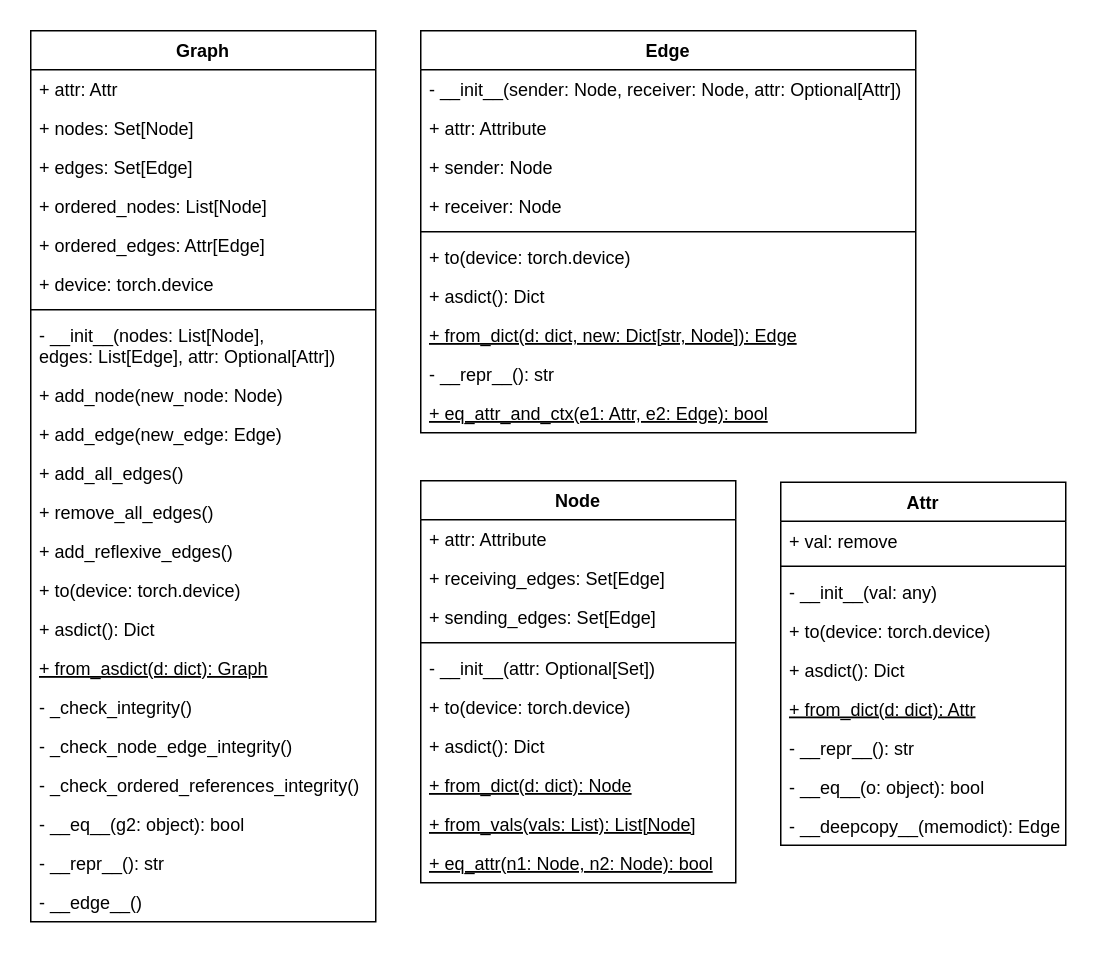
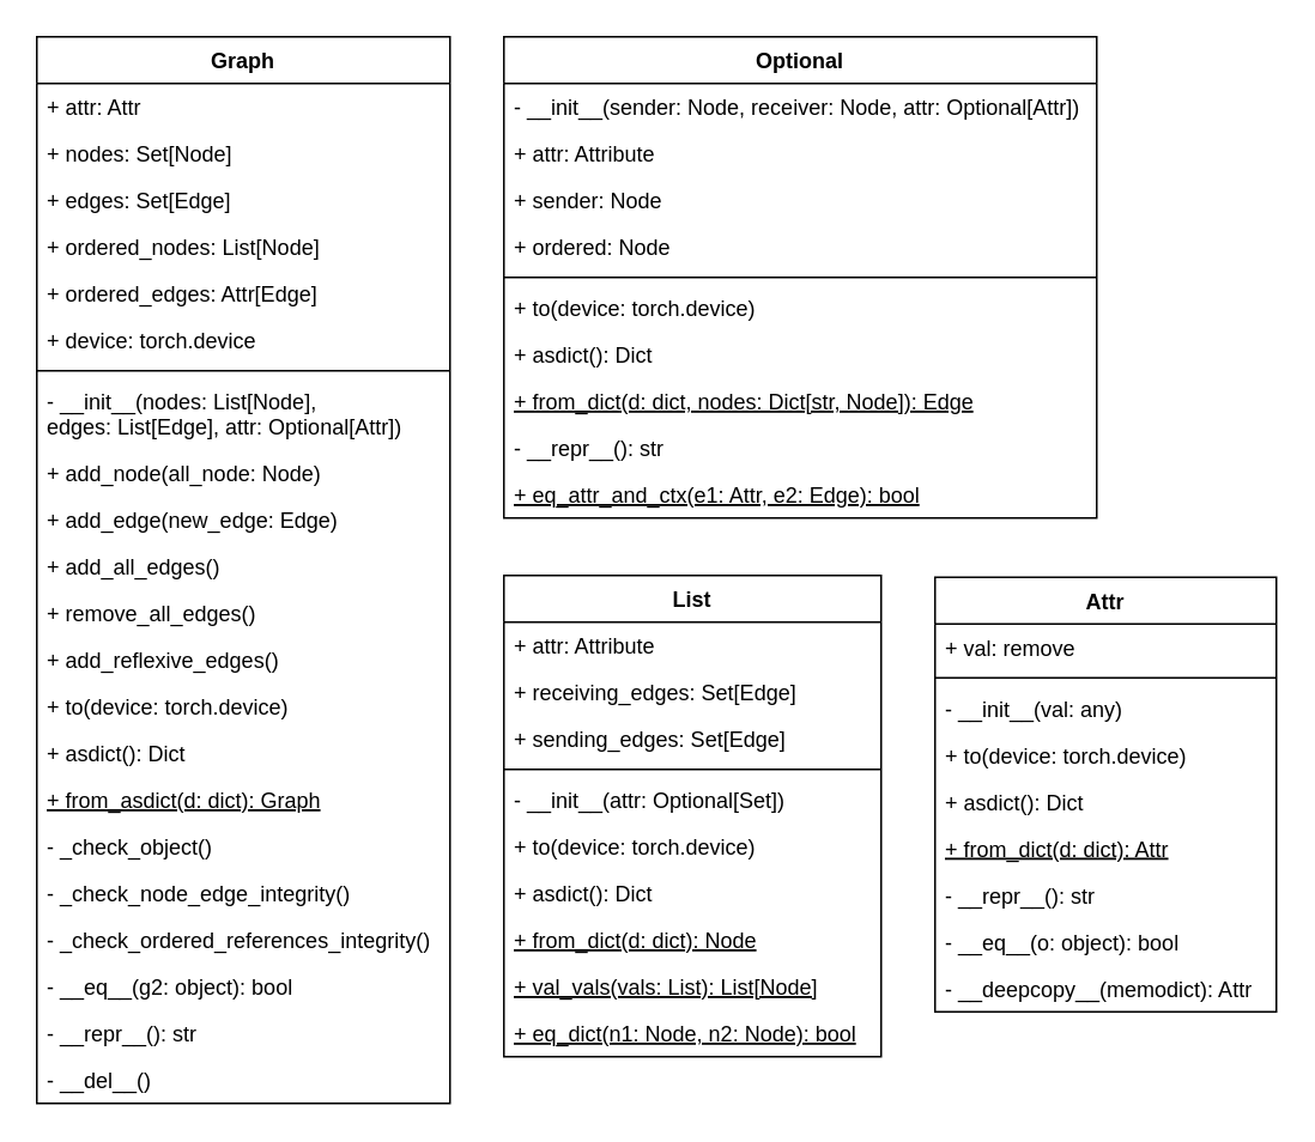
  <mxCell id="0" />
  <mxCell id="1" parent="0" />
  <mxCell id="2" value="Attr" style="swimlane;fontStyle=1;align=center;verticalAlign=top;childLayout=stackLayout;horizontal=1;startSize=26;horizontalStack=0;resizeParent=1;resizeParentMax=0;resizeLast=0;collapsible=1;marginBottom=0;" vertex="1" parent="1"><mxGeometry x="520" y="321" width="190" height="242" as="geometry" /></mxCell>
  <mxCell id="3" value="+ val: remove" style="text;strokeColor=none;fillColor=none;align=left;verticalAlign=top;spacingLeft=4;spacingRight=4;overflow=hidden;rotatable=0;points=[[0,0.5],[1,0.5]];portConstraint=eastwest;" vertex="1" parent="2"><mxGeometry y="26" width="190" height="26" as="geometry" /></mxCell>
  <mxCell id="4" value="" style="line;strokeWidth=1;fillColor=none;align=left;verticalAlign=middle;spacingTop=-1;spacingLeft=3;spacingRight=3;rotatable=0;labelPosition=right;points=[];portConstraint=eastwest;" vertex="1" parent="2"><mxGeometry y="52" width="190" height="8" as="geometry" /></mxCell>
  <mxCell id="5" value="- __init__(val: any)&#10;" style="text;strokeColor=none;fillColor=none;align=left;verticalAlign=top;spacingLeft=4;spacingRight=4;overflow=hidden;rotatable=0;points=[[0,0.5],[1,0.5]];portConstraint=eastwest;" vertex="1" parent="2"><mxGeometry y="60" width="190" height="26" as="geometry" /></mxCell>
  <mxCell id="6" value="+ to(device: torch.device)&#10;" style="text;strokeColor=none;fillColor=none;align=left;verticalAlign=top;spacingLeft=4;spacingRight=4;overflow=hidden;rotatable=0;points=[[0,0.5],[1,0.5]];portConstraint=eastwest;" vertex="1" parent="2"><mxGeometry y="86" width="190" height="26" as="geometry" /></mxCell>
  <mxCell id="7" value="+ asdict(): Dict&#10;" style="text;strokeColor=none;fillColor=none;align=left;verticalAlign=top;spacingLeft=4;spacingRight=4;overflow=hidden;rotatable=0;points=[[0,0.5],[1,0.5]];portConstraint=eastwest;" vertex="1" parent="2"><mxGeometry y="112" width="190" height="26" as="geometry" /></mxCell>
  <mxCell id="8" value="+ from_dict(d: dict): Attr&#10;" style="text;strokeColor=none;fillColor=none;align=left;verticalAlign=top;spacingLeft=4;spacingRight=4;overflow=hidden;rotatable=0;points=[[0,0.5],[1,0.5]];portConstraint=eastwest;fontStyle=4" vertex="1" parent="2"><mxGeometry y="138" width="190" height="26" as="geometry" /></mxCell>
  <mxCell id="9" value="- __repr__(): str&#10;" style="text;strokeColor=none;fillColor=none;align=left;verticalAlign=top;spacingLeft=4;spacingRight=4;overflow=hidden;rotatable=0;points=[[0,0.5],[1,0.5]];portConstraint=eastwest;" vertex="1" parent="2"><mxGeometry y="164" width="190" height="26" as="geometry" /></mxCell>
  <mxCell id="10" value="- __eq__(o: object): bool&#10;" style="text;strokeColor=none;fillColor=none;align=left;verticalAlign=top;spacingLeft=4;spacingRight=4;overflow=hidden;rotatable=0;points=[[0,0.5],[1,0.5]];portConstraint=eastwest;" vertex="1" parent="2"><mxGeometry y="190" width="190" height="26" as="geometry" /></mxCell>
- <mxCell id="11" value="- __deepcopy__(memodict): Edge&#10;" style="text;strokeColor=none;fillColor=none;align=left;verticalAlign=top;spacingLeft=4;spacingRight=4;overflow=hidden;rotatable=0;points=[[0,0.5],[1,0.5]];portConstraint=eastwest;" vertex="1" parent="2"><mxGeometry y="216" width="190" height="26" as="geometry" /></mxCell>
+ <mxCell id="11" value="- __deepcopy__(memodict): Attr&#10;" style="text;strokeColor=none;fillColor=none;align=left;verticalAlign=top;spacingLeft=4;spacingRight=4;overflow=hidden;rotatable=0;points=[[0,0.5],[1,0.5]];portConstraint=eastwest;" vertex="1" parent="2"><mxGeometry y="216" width="190" height="26" as="geometry" /></mxCell>
  <mxCell id="12" value="Graph&#10;" style="swimlane;fontStyle=1;align=center;verticalAlign=top;childLayout=stackLayout;horizontal=1;startSize=26;horizontalStack=0;resizeParent=1;resizeParentMax=0;resizeLast=0;collapsible=1;marginBottom=0;" vertex="1" parent="1"><mxGeometry x="20" y="20" width="230" height="594" as="geometry" /></mxCell>
  <mxCell id="13" value="+ attr: Attr" style="text;strokeColor=none;fillColor=none;align=left;verticalAlign=top;spacingLeft=4;spacingRight=4;overflow=hidden;rotatable=0;points=[[0,0.5],[1,0.5]];portConstraint=eastwest;" vertex="1" parent="12"><mxGeometry y="26" width="230" height="26" as="geometry" /></mxCell>
  <mxCell id="14" value="+ nodes: Set[Node]" style="text;strokeColor=none;fillColor=none;align=left;verticalAlign=top;spacingLeft=4;spacingRight=4;overflow=hidden;rotatable=0;points=[[0,0.5],[1,0.5]];portConstraint=eastwest;" vertex="1" parent="12"><mxGeometry y="52" width="230" height="26" as="geometry" /></mxCell>
  <mxCell id="15" value="+ edges: Set[Edge]" style="text;strokeColor=none;fillColor=none;align=left;verticalAlign=top;spacingLeft=4;spacingRight=4;overflow=hidden;rotatable=0;points=[[0,0.5],[1,0.5]];portConstraint=eastwest;" vertex="1" parent="12"><mxGeometry y="78" width="230" height="26" as="geometry" /></mxCell>
  <mxCell id="16" value="+ ordered_nodes: List[Node]" style="text;strokeColor=none;fillColor=none;align=left;verticalAlign=top;spacingLeft=4;spacingRight=4;overflow=hidden;rotatable=0;points=[[0,0.5],[1,0.5]];portConstraint=eastwest;" vertex="1" parent="12"><mxGeometry y="104" width="230" height="26" as="geometry" /></mxCell>
  <mxCell id="17" value="+ ordered_edges: Attr[Edge]" style="text;strokeColor=none;fillColor=none;align=left;verticalAlign=top;spacingLeft=4;spacingRight=4;overflow=hidden;rotatable=0;points=[[0,0.5],[1,0.5]];portConstraint=eastwest;" vertex="1" parent="12"><mxGeometry y="130" width="230" height="26" as="geometry" /></mxCell>
  <mxCell id="18" value="+ device: torch.device" style="text;strokeColor=none;fillColor=none;align=left;verticalAlign=top;spacingLeft=4;spacingRight=4;overflow=hidden;rotatable=0;points=[[0,0.5],[1,0.5]];portConstraint=eastwest;" vertex="1" parent="12"><mxGeometry y="156" width="230" height="26" as="geometry" /></mxCell>
  <mxCell id="19" value="" style="line;strokeWidth=1;fillColor=none;align=left;verticalAlign=middle;spacingTop=-1;spacingLeft=3;spacingRight=3;rotatable=0;labelPosition=right;points=[];portConstraint=eastwest;" vertex="1" parent="12"><mxGeometry y="182" width="230" height="8" as="geometry" /></mxCell>
  <mxCell id="20" value="- __init__(nodes: List[Node],&#10;edges: List[Edge], attr: Optional[Attr])" style="text;strokeColor=none;fillColor=none;align=left;verticalAlign=top;spacingLeft=4;spacingRight=4;overflow=hidden;rotatable=0;points=[[0,0.5],[1,0.5]];portConstraint=eastwest;" vertex="1" parent="12"><mxGeometry y="190" width="230" height="40" as="geometry" /></mxCell>
- <mxCell id="21" value="+ add_node(new_node: Node)" style="text;strokeColor=none;fillColor=none;align=left;verticalAlign=top;spacingLeft=4;spacingRight=4;overflow=hidden;rotatable=0;points=[[0,0.5],[1,0.5]];portConstraint=eastwest;" vertex="1" parent="12"><mxGeometry y="230" width="230" height="26" as="geometry" /></mxCell>
+ <mxCell id="21" value="+ add_node(all_node: Node)" style="text;strokeColor=none;fillColor=none;align=left;verticalAlign=top;spacingLeft=4;spacingRight=4;overflow=hidden;rotatable=0;points=[[0,0.5],[1,0.5]];portConstraint=eastwest;" vertex="1" parent="12"><mxGeometry y="230" width="230" height="26" as="geometry" /></mxCell>
  <mxCell id="22" value="+ add_edge(new_edge: Edge)" style="text;strokeColor=none;fillColor=none;align=left;verticalAlign=top;spacingLeft=4;spacingRight=4;overflow=hidden;rotatable=0;points=[[0,0.5],[1,0.5]];portConstraint=eastwest;" vertex="1" parent="12"><mxGeometry y="256" width="230" height="26" as="geometry" /></mxCell>
  <mxCell id="23" value="+ add_all_edges()&#10;" style="text;strokeColor=none;fillColor=none;align=left;verticalAlign=top;spacingLeft=4;spacingRight=4;overflow=hidden;rotatable=0;points=[[0,0.5],[1,0.5]];portConstraint=eastwest;" vertex="1" parent="12"><mxGeometry y="282" width="230" height="26" as="geometry" /></mxCell>
  <mxCell id="24" value="+ remove_all_edges()&#10;" style="text;strokeColor=none;fillColor=none;align=left;verticalAlign=top;spacingLeft=4;spacingRight=4;overflow=hidden;rotatable=0;points=[[0,0.5],[1,0.5]];portConstraint=eastwest;" vertex="1" parent="12"><mxGeometry y="308" width="230" height="26" as="geometry" /></mxCell>
  <mxCell id="25" value="+ add_reflexive_edges()&#10;" style="text;strokeColor=none;fillColor=none;align=left;verticalAlign=top;spacingLeft=4;spacingRight=4;overflow=hidden;rotatable=0;points=[[0,0.5],[1,0.5]];portConstraint=eastwest;" vertex="1" parent="12"><mxGeometry y="334" width="230" height="26" as="geometry" /></mxCell>
  <mxCell id="26" value="+ to(device: torch.device)&#10;" style="text;strokeColor=none;fillColor=none;align=left;verticalAlign=top;spacingLeft=4;spacingRight=4;overflow=hidden;rotatable=0;points=[[0,0.5],[1,0.5]];portConstraint=eastwest;" vertex="1" parent="12"><mxGeometry y="360" width="230" height="26" as="geometry" /></mxCell>
  <mxCell id="27" value="+ asdict(): Dict&#10;" style="text;strokeColor=none;fillColor=none;align=left;verticalAlign=top;spacingLeft=4;spacingRight=4;overflow=hidden;rotatable=0;points=[[0,0.5],[1,0.5]];portConstraint=eastwest;" vertex="1" parent="12"><mxGeometry y="386" width="230" height="26" as="geometry" /></mxCell>
  <mxCell id="28" value="+ from_asdict(d: dict): Graph&#10;" style="text;strokeColor=none;fillColor=none;align=left;verticalAlign=top;spacingLeft=4;spacingRight=4;overflow=hidden;rotatable=0;points=[[0,0.5],[1,0.5]];portConstraint=eastwest;fontStyle=4" vertex="1" parent="12"><mxGeometry y="412" width="230" height="26" as="geometry" /></mxCell>
- <mxCell id="29" value="- _check_integrity()&#10;" style="text;strokeColor=none;fillColor=none;align=left;verticalAlign=top;spacingLeft=4;spacingRight=4;overflow=hidden;rotatable=0;points=[[0,0.5],[1,0.5]];portConstraint=eastwest;" vertex="1" parent="12"><mxGeometry y="438" width="230" height="26" as="geometry" /></mxCell>
+ <mxCell id="29" value="- _check_object()&#10;" style="text;strokeColor=none;fillColor=none;align=left;verticalAlign=top;spacingLeft=4;spacingRight=4;overflow=hidden;rotatable=0;points=[[0,0.5],[1,0.5]];portConstraint=eastwest;" vertex="1" parent="12"><mxGeometry y="438" width="230" height="26" as="geometry" /></mxCell>
  <mxCell id="30" value="- _check_node_edge_integrity()&#10;" style="text;strokeColor=none;fillColor=none;align=left;verticalAlign=top;spacingLeft=4;spacingRight=4;overflow=hidden;rotatable=0;points=[[0,0.5],[1,0.5]];portConstraint=eastwest;" vertex="1" parent="12"><mxGeometry y="464" width="230" height="26" as="geometry" /></mxCell>
  <mxCell id="31" value="- _check_ordered_references_integrity()&#10;" style="text;strokeColor=none;fillColor=none;align=left;verticalAlign=top;spacingLeft=4;spacingRight=4;overflow=hidden;rotatable=0;points=[[0,0.5],[1,0.5]];portConstraint=eastwest;" vertex="1" parent="12"><mxGeometry y="490" width="230" height="26" as="geometry" /></mxCell>
  <mxCell id="32" value="- __eq__(g2: object): bool&#10;" style="text;strokeColor=none;fillColor=none;align=left;verticalAlign=top;spacingLeft=4;spacingRight=4;overflow=hidden;rotatable=0;points=[[0,0.5],[1,0.5]];portConstraint=eastwest;" vertex="1" parent="12"><mxGeometry y="516" width="230" height="26" as="geometry" /></mxCell>
  <mxCell id="33" value="- __repr__(): str&#10;" style="text;strokeColor=none;fillColor=none;align=left;verticalAlign=top;spacingLeft=4;spacingRight=4;overflow=hidden;rotatable=0;points=[[0,0.5],[1,0.5]];portConstraint=eastwest;" vertex="1" parent="12"><mxGeometry y="542" width="230" height="26" as="geometry" /></mxCell>
- <mxCell id="34" value="- __edge__()&#10;" style="text;strokeColor=none;fillColor=none;align=left;verticalAlign=top;spacingLeft=4;spacingRight=4;overflow=hidden;rotatable=0;points=[[0,0.5],[1,0.5]];portConstraint=eastwest;" vertex="1" parent="12"><mxGeometry y="568" width="230" height="26" as="geometry" /></mxCell>
- <mxCell id="35" value="Node&#10;" style="swimlane;fontStyle=1;align=center;verticalAlign=top;childLayout=stackLayout;horizontal=1;startSize=26;horizontalStack=0;resizeParent=1;resizeParentMax=0;resizeLast=0;collapsible=1;marginBottom=0;" vertex="1" parent="1"><mxGeometry x="280" y="320" width="210" height="268" as="geometry" /></mxCell>
+ <mxCell id="34" value="- __del__()&#10;" style="text;strokeColor=none;fillColor=none;align=left;verticalAlign=top;spacingLeft=4;spacingRight=4;overflow=hidden;rotatable=0;points=[[0,0.5],[1,0.5]];portConstraint=eastwest;" vertex="1" parent="12"><mxGeometry y="568" width="230" height="26" as="geometry" /></mxCell>
+ <mxCell id="35" value="List&#10;" style="swimlane;fontStyle=1;align=center;verticalAlign=top;childLayout=stackLayout;horizontal=1;startSize=26;horizontalStack=0;resizeParent=1;resizeParentMax=0;resizeLast=0;collapsible=1;marginBottom=0;" vertex="1" parent="1"><mxGeometry x="280" y="320" width="210" height="268" as="geometry" /></mxCell>
  <mxCell id="36" value="+ attr: Attribute" style="text;strokeColor=none;fillColor=none;align=left;verticalAlign=top;spacingLeft=4;spacingRight=4;overflow=hidden;rotatable=0;points=[[0,0.5],[1,0.5]];portConstraint=eastwest;" vertex="1" parent="35"><mxGeometry y="26" width="210" height="26" as="geometry" /></mxCell>
  <mxCell id="37" value="+ receiving_edges: Set[Edge]" style="text;strokeColor=none;fillColor=none;align=left;verticalAlign=top;spacingLeft=4;spacingRight=4;overflow=hidden;rotatable=0;points=[[0,0.5],[1,0.5]];portConstraint=eastwest;" vertex="1" parent="35"><mxGeometry y="52" width="210" height="26" as="geometry" /></mxCell>
  <mxCell id="38" value="+ sending_edges: Set[Edge]" style="text;strokeColor=none;fillColor=none;align=left;verticalAlign=top;spacingLeft=4;spacingRight=4;overflow=hidden;rotatable=0;points=[[0,0.5],[1,0.5]];portConstraint=eastwest;" vertex="1" parent="35"><mxGeometry y="78" width="210" height="26" as="geometry" /></mxCell>
  <mxCell id="39" value="" style="line;strokeWidth=1;fillColor=none;align=left;verticalAlign=middle;spacingTop=-1;spacingLeft=3;spacingRight=3;rotatable=0;labelPosition=right;points=[];portConstraint=eastwest;" vertex="1" parent="35"><mxGeometry y="104" width="210" height="8" as="geometry" /></mxCell>
  <mxCell id="40" value="- __init__(attr: Optional[Set])" style="text;strokeColor=none;fillColor=none;align=left;verticalAlign=top;spacingLeft=4;spacingRight=4;overflow=hidden;rotatable=0;points=[[0,0.5],[1,0.5]];portConstraint=eastwest;" vertex="1" parent="35"><mxGeometry y="112" width="210" height="26" as="geometry" /></mxCell>
  <mxCell id="41" value="+ to(device: torch.device)&#10;" style="text;strokeColor=none;fillColor=none;align=left;verticalAlign=top;spacingLeft=4;spacingRight=4;overflow=hidden;rotatable=0;points=[[0,0.5],[1,0.5]];portConstraint=eastwest;" vertex="1" parent="35"><mxGeometry y="138" width="210" height="26" as="geometry" /></mxCell>
  <mxCell id="42" value="+ asdict(): Dict&#10;" style="text;strokeColor=none;fillColor=none;align=left;verticalAlign=top;spacingLeft=4;spacingRight=4;overflow=hidden;rotatable=0;points=[[0,0.5],[1,0.5]];portConstraint=eastwest;" vertex="1" parent="35"><mxGeometry y="164" width="210" height="26" as="geometry" /></mxCell>
  <mxCell id="43" value="+ from_dict(d: dict): Node&#10;" style="text;strokeColor=none;fillColor=none;align=left;verticalAlign=top;spacingLeft=4;spacingRight=4;overflow=hidden;rotatable=0;points=[[0,0.5],[1,0.5]];portConstraint=eastwest;fontStyle=4" vertex="1" parent="35"><mxGeometry y="190" width="210" height="26" as="geometry" /></mxCell>
- <mxCell id="44" value="+ from_vals(vals: List): List[Node]&#10;" style="text;strokeColor=none;fillColor=none;align=left;verticalAlign=top;spacingLeft=4;spacingRight=4;overflow=hidden;rotatable=0;points=[[0,0.5],[1,0.5]];portConstraint=eastwest;fontStyle=4" vertex="1" parent="35"><mxGeometry y="216" width="210" height="26" as="geometry" /></mxCell>
- <mxCell id="45" value="+ eq_attr(n1: Node, n2: Node): bool&#10;" style="text;strokeColor=none;fillColor=none;align=left;verticalAlign=top;spacingLeft=4;spacingRight=4;overflow=hidden;rotatable=0;points=[[0,0.5],[1,0.5]];portConstraint=eastwest;fontStyle=4" vertex="1" parent="35"><mxGeometry y="242" width="210" height="26" as="geometry" /></mxCell>
- <mxCell id="46" value="Edge&#10;" style="swimlane;fontStyle=1;align=center;verticalAlign=top;childLayout=stackLayout;horizontal=1;startSize=26;horizontalStack=0;resizeParent=1;resizeParentMax=0;resizeLast=0;collapsible=1;marginBottom=0;" vertex="1" parent="1"><mxGeometry x="280" y="20" width="330" height="268" as="geometry" /></mxCell>
+ <mxCell id="44" value="+ val_vals(vals: List): List[Node]&#10;" style="text;strokeColor=none;fillColor=none;align=left;verticalAlign=top;spacingLeft=4;spacingRight=4;overflow=hidden;rotatable=0;points=[[0,0.5],[1,0.5]];portConstraint=eastwest;fontStyle=4" vertex="1" parent="35"><mxGeometry y="216" width="210" height="26" as="geometry" /></mxCell>
+ <mxCell id="45" value="+ eq_dict(n1: Node, n2: Node): bool&#10;" style="text;strokeColor=none;fillColor=none;align=left;verticalAlign=top;spacingLeft=4;spacingRight=4;overflow=hidden;rotatable=0;points=[[0,0.5],[1,0.5]];portConstraint=eastwest;fontStyle=4" vertex="1" parent="35"><mxGeometry y="242" width="210" height="26" as="geometry" /></mxCell>
+ <mxCell id="46" value="Optional&#10;" style="swimlane;fontStyle=1;align=center;verticalAlign=top;childLayout=stackLayout;horizontal=1;startSize=26;horizontalStack=0;resizeParent=1;resizeParentMax=0;resizeLast=0;collapsible=1;marginBottom=0;" vertex="1" parent="1"><mxGeometry x="280" y="20" width="330" height="268" as="geometry" /></mxCell>
  <mxCell id="47" value="- __init__(sender: Node, receiver: Node, attr: Optional[Attr])" style="text;strokeColor=none;fillColor=none;align=left;verticalAlign=top;spacingLeft=4;spacingRight=4;overflow=hidden;rotatable=0;points=[[0,0.5],[1,0.5]];portConstraint=eastwest;" vertex="1" parent="46"><mxGeometry y="26" width="330" height="26" as="geometry" /></mxCell>
  <mxCell id="48" value="+ attr: Attribute" style="text;strokeColor=none;fillColor=none;align=left;verticalAlign=top;spacingLeft=4;spacingRight=4;overflow=hidden;rotatable=0;points=[[0,0.5],[1,0.5]];portConstraint=eastwest;" vertex="1" parent="46"><mxGeometry y="52" width="330" height="26" as="geometry" /></mxCell>
  <mxCell id="49" value="+ sender: Node" style="text;strokeColor=none;fillColor=none;align=left;verticalAlign=top;spacingLeft=4;spacingRight=4;overflow=hidden;rotatable=0;points=[[0,0.5],[1,0.5]];portConstraint=eastwest;" vertex="1" parent="46"><mxGeometry y="78" width="330" height="26" as="geometry" /></mxCell>
- <mxCell id="50" value="+ receiver: Node" style="text;strokeColor=none;fillColor=none;align=left;verticalAlign=top;spacingLeft=4;spacingRight=4;overflow=hidden;rotatable=0;points=[[0,0.5],[1,0.5]];portConstraint=eastwest;" vertex="1" parent="46"><mxGeometry y="104" width="330" height="26" as="geometry" /></mxCell>
+ <mxCell id="50" value="+ ordered: Node" style="text;strokeColor=none;fillColor=none;align=left;verticalAlign=top;spacingLeft=4;spacingRight=4;overflow=hidden;rotatable=0;points=[[0,0.5],[1,0.5]];portConstraint=eastwest;" vertex="1" parent="46"><mxGeometry y="104" width="330" height="26" as="geometry" /></mxCell>
  <mxCell id="51" value="" style="line;strokeWidth=1;fillColor=none;align=left;verticalAlign=middle;spacingTop=-1;spacingLeft=3;spacingRight=3;rotatable=0;labelPosition=right;points=[];portConstraint=eastwest;" vertex="1" parent="46"><mxGeometry y="130" width="330" height="8" as="geometry" /></mxCell>
  <mxCell id="52" value="+ to(device: torch.device)&#10;" style="text;strokeColor=none;fillColor=none;align=left;verticalAlign=top;spacingLeft=4;spacingRight=4;overflow=hidden;rotatable=0;points=[[0,0.5],[1,0.5]];portConstraint=eastwest;" vertex="1" parent="46"><mxGeometry y="138" width="330" height="26" as="geometry" /></mxCell>
  <mxCell id="53" value="+ asdict(): Dict&#10;" style="text;strokeColor=none;fillColor=none;align=left;verticalAlign=top;spacingLeft=4;spacingRight=4;overflow=hidden;rotatable=0;points=[[0,0.5],[1,0.5]];portConstraint=eastwest;" vertex="1" parent="46"><mxGeometry y="164" width="330" height="26" as="geometry" /></mxCell>
- <mxCell id="54" value="+ from_dict(d: dict, new: Dict[str, Node]): Edge&#10;" style="text;strokeColor=none;fillColor=none;align=left;verticalAlign=top;spacingLeft=4;spacingRight=4;overflow=hidden;rotatable=0;points=[[0,0.5],[1,0.5]];portConstraint=eastwest;fontStyle=4" vertex="1" parent="46"><mxGeometry y="190" width="330" height="26" as="geometry" /></mxCell>
+ <mxCell id="54" value="+ from_dict(d: dict, nodes: Dict[str, Node]): Edge&#10;" style="text;strokeColor=none;fillColor=none;align=left;verticalAlign=top;spacingLeft=4;spacingRight=4;overflow=hidden;rotatable=0;points=[[0,0.5],[1,0.5]];portConstraint=eastwest;fontStyle=4" vertex="1" parent="46"><mxGeometry y="190" width="330" height="26" as="geometry" /></mxCell>
  <mxCell id="55" value="- __repr__(): str&#10;" style="text;strokeColor=none;fillColor=none;align=left;verticalAlign=top;spacingLeft=4;spacingRight=4;overflow=hidden;rotatable=0;points=[[0,0.5],[1,0.5]];portConstraint=eastwest;" vertex="1" parent="46"><mxGeometry y="216" width="330" height="26" as="geometry" /></mxCell>
  <mxCell id="56" value="+ eq_attr_and_ctx(e1: Attr, e2: Edge): bool&#10;" style="text;strokeColor=none;fillColor=none;align=left;verticalAlign=top;spacingLeft=4;spacingRight=4;overflow=hidden;rotatable=0;points=[[0,0.5],[1,0.5]];portConstraint=eastwest;fontStyle=4" vertex="1" parent="46"><mxGeometry y="242" width="330" height="26" as="geometry" /></mxCell>
